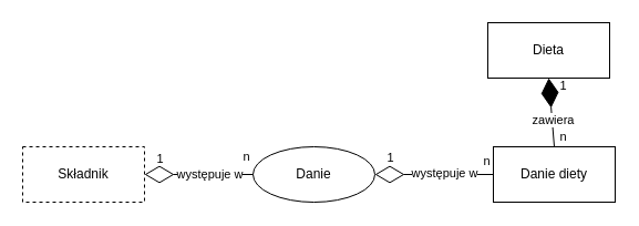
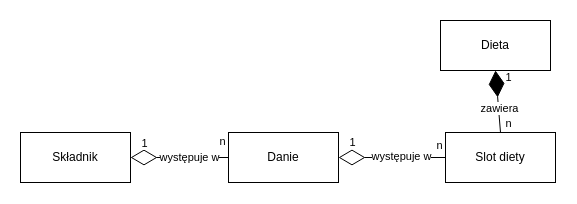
  <mxCell id="0" />
  <mxCell id="1" parent="0" />
  <mxCell id="2" value="" style="endArrow=diamondThin;endFill=1;endSize=24;html=1;rounded=0;exitX=0.5;exitY=0;exitDx=0;exitDy=0;entryX=0.5;entryY=1;entryDx=0;entryDy=0;" parent="1" source="16" target="17" edge="1"><mxGeometry width="160" relative="1" as="geometry"><mxPoint x="499.86" y="132" as="sourcePoint" /><mxPoint x="499.86" y="66" as="targetPoint" /></mxGeometry></mxCell>
  <mxCell id="3" value="zawiera" style="edgeLabel;html=1;align=center;verticalAlign=middle;resizable=0;points=[];" parent="2" vertex="1" connectable="0"><mxGeometry x="-0.29" y="-1" relative="1" as="geometry"><mxPoint x="-1" y="-2" as="offset" /></mxGeometry></mxCell>
  <mxCell id="4" value="n" style="edgeLabel;html=1;align=center;verticalAlign=middle;resizable=0;points=[];" parent="2" vertex="1" connectable="0"><mxGeometry x="-0.843" y="-1" relative="1" as="geometry"><mxPoint x="7" y="-4" as="offset" /></mxGeometry></mxCell>
  <mxCell id="5" value="1" style="edgeLabel;html=1;align=center;verticalAlign=middle;resizable=0;points=[];" parent="2" vertex="1" connectable="0"><mxGeometry x="0.731" y="-3" relative="1" as="geometry"><mxPoint x="9" y="-1" as="offset" /></mxGeometry></mxCell>
  <mxCell id="6" value="" style="endArrow=diamondThin;endFill=0;endSize=24;html=1;rounded=0;entryX=1;entryY=0.5;entryDx=0;entryDy=0;exitX=0;exitY=0.5;exitDx=0;exitDy=0;" parent="1" source="16" target="11" edge="1"><mxGeometry width="160" relative="1" as="geometry"><mxPoint x="442" y="157" as="sourcePoint" /><mxPoint x="343" y="154" as="targetPoint" /></mxGeometry></mxCell>
  <mxCell id="7" value="1" style="edgeLabel;html=1;align=center;verticalAlign=middle;resizable=0;points=[];" parent="6" vertex="1" connectable="0"><mxGeometry x="0.499" y="-5" relative="1" as="geometry"><mxPoint x="-14" y="-11" as="offset" /></mxGeometry></mxCell>
  <mxCell id="8" value="n" style="edgeLabel;html=1;align=center;verticalAlign=middle;resizable=0;points=[];" parent="6" vertex="1" connectable="0"><mxGeometry x="-0.596" y="-1" relative="1" as="geometry"><mxPoint x="15" y="-12" as="offset" /></mxGeometry></mxCell>
  <mxCell id="9" value="występuje w" style="edgeLabel;html=1;align=center;verticalAlign=middle;resizable=0;points=[];" parent="6" vertex="1" connectable="0"><mxGeometry x="-0.135" y="1" relative="1" as="geometry"><mxPoint x="1" y="-3" as="offset" /></mxGeometry></mxCell>
- <mxCell id="10" value="Składnik" style="html=1;whiteSpace=wrap;dashed=1;" vertex="1" parent="1"><mxGeometry x="20" y="132" width="110" height="50" as="geometry" /></mxCell>
- <mxCell id="11" value="Danie" style="ellipse;html=1;whiteSpace=wrap;" vertex="1" parent="1"><mxGeometry x="228" y="132" width="110" height="50" as="geometry" /></mxCell>
+ <mxCell id="10" value="Składnik" style="html=1;whiteSpace=wrap;" vertex="1" parent="1"><mxGeometry x="20" y="132" width="110" height="50" as="geometry" /></mxCell>
+ <mxCell id="11" value="Danie" style="html=1;whiteSpace=wrap;" vertex="1" parent="1"><mxGeometry x="228" y="132" width="110" height="50" as="geometry" /></mxCell>
  <mxCell id="12" value="" style="endArrow=diamondThin;endFill=0;endSize=24;html=1;rounded=0;entryX=1;entryY=0.5;entryDx=0;entryDy=0;exitX=0;exitY=0.5;exitDx=0;exitDy=0;" edge="1" parent="1" source="11" target="10"><mxGeometry width="160" relative="1" as="geometry"><mxPoint x="223" y="157" as="sourcePoint" /><mxPoint x="184" y="96" as="targetPoint" /></mxGeometry></mxCell>
  <mxCell id="13" value="1" style="edgeLabel;html=1;align=center;verticalAlign=middle;resizable=0;points=[];" vertex="1" connectable="0" parent="12"><mxGeometry x="0.499" y="-5" relative="1" as="geometry"><mxPoint x="-12" y="-10" as="offset" /></mxGeometry></mxCell>
  <mxCell id="14" value="n" style="edgeLabel;html=1;align=center;verticalAlign=middle;resizable=0;points=[];" vertex="1" connectable="0" parent="12"><mxGeometry x="-0.596" y="-1" relative="1" as="geometry"><mxPoint x="13" y="-16" as="offset" /></mxGeometry></mxCell>
  <mxCell id="15" value="występuje w" style="edgeLabel;html=1;align=center;verticalAlign=middle;resizable=0;points=[];" vertex="1" connectable="0" parent="12"><mxGeometry x="-0.135" y="1" relative="1" as="geometry"><mxPoint x="2" y="-2" as="offset" /></mxGeometry></mxCell>
- <mxCell id="16" value="Danie diety" style="html=1;whiteSpace=wrap;" vertex="1" parent="1"><mxGeometry x="445" y="132" width="110" height="50" as="geometry" /></mxCell>
+ <mxCell id="16" value="Slot diety" style="html=1;whiteSpace=wrap;" vertex="1" parent="1"><mxGeometry x="445" y="132" width="110" height="50" as="geometry" /></mxCell>
  <mxCell id="17" value="Dieta" style="html=1;whiteSpace=wrap;" vertex="1" parent="1"><mxGeometry x="440" y="20" width="110" height="50" as="geometry" /></mxCell>
